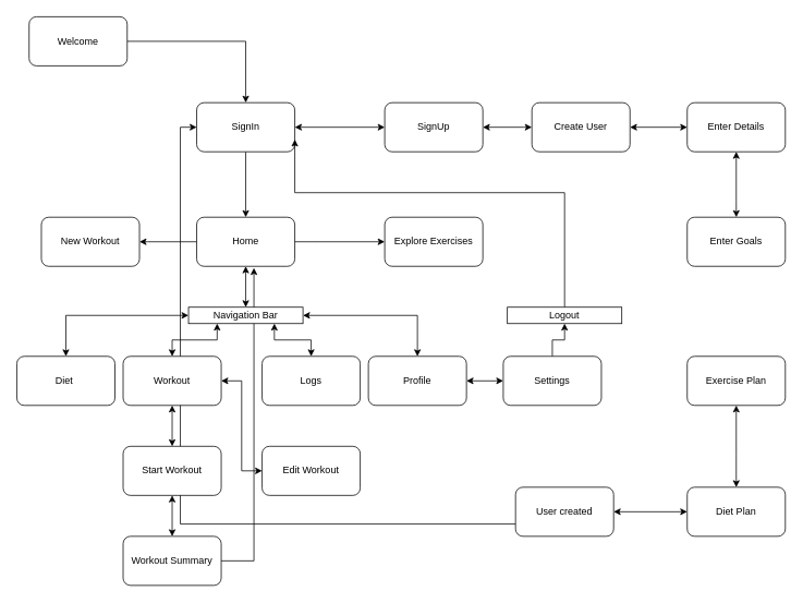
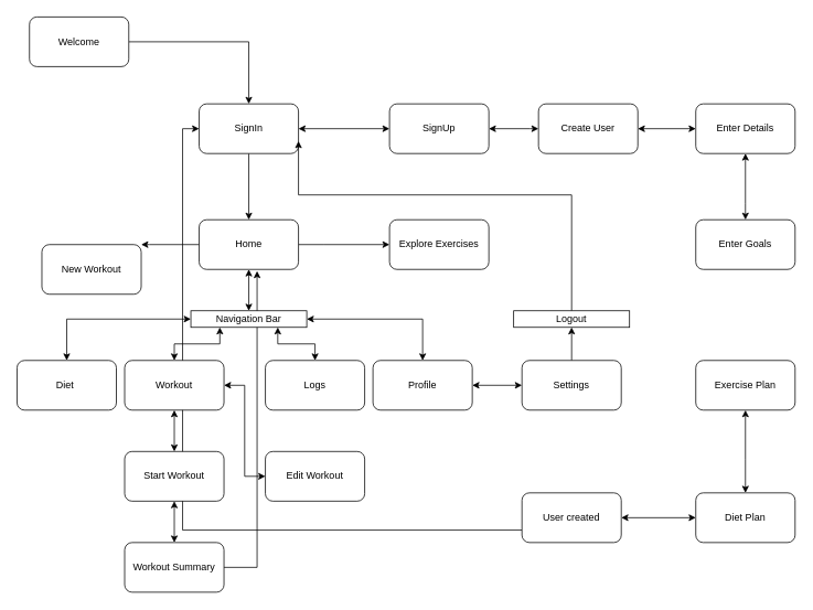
  <mxCell id="0" />
  <mxCell id="1" parent="0" />
  <mxCell id="2" style="edgeStyle=orthogonalEdgeStyle;rounded=0;orthogonalLoop=1;jettySize=auto;html=1;exitX=0;exitY=0.75;exitDx=0;exitDy=0;startArrow=none;startFill=0;endArrow=classic;endFill=1;entryX=0;entryY=0.5;entryDx=0;entryDy=0;" edge="1" parent="1" source="46" target="7"><mxGeometry relative="1" as="geometry"><mxPoint x="234" y="155" as="targetPoint" /></mxGeometry></mxCell>
  <mxCell id="3" style="edgeStyle=orthogonalEdgeStyle;rounded=0;orthogonalLoop=1;jettySize=auto;html=1;entryX=0.5;entryY=0;entryDx=0;entryDy=0;" edge="1" parent="1" source="4" target="7"><mxGeometry relative="1" as="geometry" /></mxCell>
  <mxCell id="4" value="Welcome" style="rounded=1;whiteSpace=wrap;html=1;" vertex="1" parent="1"><mxGeometry x="35" y="20" width="120" height="60" as="geometry" /></mxCell>
  <mxCell id="5" style="edgeStyle=orthogonalEdgeStyle;rounded=0;orthogonalLoop=1;jettySize=auto;html=1;exitX=1;exitY=0.5;exitDx=0;exitDy=0;entryX=0;entryY=0.5;entryDx=0;entryDy=0;startArrow=classic;startFill=1;" edge="1" parent="1" source="7" target="9"><mxGeometry relative="1" as="geometry" /></mxCell>
  <mxCell id="6" style="edgeStyle=orthogonalEdgeStyle;rounded=0;orthogonalLoop=1;jettySize=auto;html=1;exitX=0.5;exitY=1;exitDx=0;exitDy=0;entryX=0.5;entryY=0;entryDx=0;entryDy=0;" edge="1" parent="1" source="7" target="13"><mxGeometry relative="1" as="geometry" /></mxCell>
  <mxCell id="7" value="SignIn" style="rounded=1;whiteSpace=wrap;html=1;" vertex="1" parent="1"><mxGeometry x="240" y="125" width="120" height="60" as="geometry" /></mxCell>
  <mxCell id="8" value="" style="edgeStyle=orthogonalEdgeStyle;rounded=0;orthogonalLoop=1;jettySize=auto;html=1;startArrow=classic;startFill=1;endArrow=classic;endFill=1;" edge="1" parent="1" source="9" target="38"><mxGeometry relative="1" as="geometry"><Array as="points"><mxPoint x="640" y="155" /><mxPoint x="640" y="155" /></Array></mxGeometry></mxCell>
  <mxCell id="9" value="SignUp" style="rounded=1;whiteSpace=wrap;html=1;" vertex="1" parent="1"><mxGeometry x="470" y="125" width="120" height="60" as="geometry" /></mxCell>
  <mxCell id="10" style="edgeStyle=orthogonalEdgeStyle;rounded=0;orthogonalLoop=1;jettySize=auto;html=1;exitX=0.5;exitY=1;exitDx=0;exitDy=0;endArrow=classic;endFill=1;startArrow=classic;startFill=1;" edge="1" parent="1" source="13" target="32"><mxGeometry relative="1" as="geometry" /></mxCell>
  <mxCell id="11" value="" style="edgeStyle=orthogonalEdgeStyle;rounded=0;orthogonalLoop=1;jettySize=auto;html=1;startArrow=none;startFill=0;endArrow=classic;endFill=1;" edge="1" parent="1" source="13" target="24"><mxGeometry relative="1" as="geometry"><Array as="points"><mxPoint x="390" y="295" /><mxPoint x="390" y="295" /></Array></mxGeometry></mxCell>
  <mxCell id="12" value="" style="edgeStyle=orthogonalEdgeStyle;rounded=0;orthogonalLoop=1;jettySize=auto;html=1;startArrow=none;startFill=0;endArrow=classic;endFill=1;" edge="1" parent="1" source="13" target="25"><mxGeometry relative="1" as="geometry"><Array as="points"><mxPoint x="180" y="295" /><mxPoint x="180" y="295" /></Array></mxGeometry></mxCell>
  <mxCell id="13" value="Home" style="rounded=1;whiteSpace=wrap;html=1;" vertex="1" parent="1"><mxGeometry x="240" y="265" width="120" height="60" as="geometry" /></mxCell>
  <mxCell id="14" style="edgeStyle=orthogonalEdgeStyle;rounded=0;orthogonalLoop=1;jettySize=auto;html=1;exitX=0;exitY=0.5;exitDx=0;exitDy=0;startArrow=classic;startFill=1;" edge="1" parent="1" source="32" target="19"><mxGeometry relative="1" as="geometry" /></mxCell>
  <mxCell id="15" style="edgeStyle=orthogonalEdgeStyle;rounded=0;orthogonalLoop=1;jettySize=auto;html=1;exitX=0.75;exitY=1;exitDx=0;exitDy=0;startArrow=classic;startFill=1;" edge="1" parent="1" source="32" target="18"><mxGeometry relative="1" as="geometry" /></mxCell>
  <mxCell id="16" style="edgeStyle=orthogonalEdgeStyle;rounded=0;orthogonalLoop=1;jettySize=auto;html=1;exitX=0.25;exitY=1;exitDx=0;exitDy=0;entryX=0.5;entryY=0;entryDx=0;entryDy=0;startArrow=classic;startFill=1;" edge="1" parent="1" source="32" target="21"><mxGeometry relative="1" as="geometry" /></mxCell>
  <mxCell id="17" style="edgeStyle=orthogonalEdgeStyle;rounded=0;orthogonalLoop=1;jettySize=auto;html=1;entryX=0.5;entryY=0;entryDx=0;entryDy=0;startArrow=classic;startFill=1;" edge="1" parent="1" source="32" target="23"><mxGeometry relative="1" as="geometry"><mxPoint x="510" y="395" as="targetPoint" /></mxGeometry></mxCell>
  <mxCell id="18" value="Logs" style="rounded=1;whiteSpace=wrap;html=1;" vertex="1" parent="1"><mxGeometry x="320" y="435" width="120" height="60" as="geometry" /></mxCell>
  <mxCell id="19" value="Diet&amp;nbsp;" style="rounded=1;whiteSpace=wrap;html=1;" vertex="1" parent="1"><mxGeometry x="20" y="435" width="120" height="60" as="geometry" /></mxCell>
  <mxCell id="20" style="edgeStyle=orthogonalEdgeStyle;rounded=0;orthogonalLoop=1;jettySize=auto;html=1;exitX=0.5;exitY=1;exitDx=0;exitDy=0;entryX=0.5;entryY=0;entryDx=0;entryDy=0;startArrow=classic;startFill=1;endArrow=classic;endFill=1;" edge="1" parent="1" source="21" target="29"><mxGeometry relative="1" as="geometry" /></mxCell>
  <mxCell id="21" value="Workout" style="rounded=1;whiteSpace=wrap;html=1;" vertex="1" parent="1"><mxGeometry x="150" y="435" width="120" height="60" as="geometry" /></mxCell>
  <mxCell id="22" value="" style="edgeStyle=orthogonalEdgeStyle;rounded=0;orthogonalLoop=1;jettySize=auto;html=1;startArrow=classic;startFill=1;endArrow=classic;endFill=1;" edge="1" parent="1" source="23" target="27"><mxGeometry relative="1" as="geometry"><Array as="points"><mxPoint x="630" y="465" /><mxPoint x="630" y="465" /></Array></mxGeometry></mxCell>
  <mxCell id="23" value="Profile" style="rounded=1;whiteSpace=wrap;html=1;" vertex="1" parent="1"><mxGeometry x="450" y="435" width="120" height="60" as="geometry" /></mxCell>
  <mxCell id="24" value="Explore Exercises" style="rounded=1;whiteSpace=wrap;html=1;" vertex="1" parent="1"><mxGeometry x="470" y="265" width="120" height="60" as="geometry" /></mxCell>
- <mxCell id="25" value="New Workout" style="rounded=1;whiteSpace=wrap;html=1;" vertex="1" parent="1"><mxGeometry x="50" y="265" width="120" height="60" as="geometry" /></mxCell>
+ <mxCell id="25" value="New Workout" style="rounded=1;whiteSpace=wrap;html=1;" vertex="1" parent="1"><mxGeometry x="50" y="295" width="120" height="60" as="geometry" /></mxCell>
  <mxCell id="26" value="" style="edgeStyle=orthogonalEdgeStyle;rounded=0;orthogonalLoop=1;jettySize=auto;html=1;startArrow=none;startFill=0;endArrow=classic;endFill=1;" edge="1" parent="1" source="27" target="36"><mxGeometry relative="1" as="geometry" /></mxCell>
- <mxCell id="27" value="Settings" style="rounded=1;whiteSpace=wrap;html=1;" vertex="1" parent="1"><mxGeometry x="615" y="435" width="120" height="60" as="geometry" /></mxCell>
+ <mxCell id="27" value="Settings" style="rounded=1;whiteSpace=wrap;html=1;" vertex="1" parent="1"><mxGeometry x="630" y="435" width="120" height="60" as="geometry" /></mxCell>
  <mxCell id="28" value="" style="edgeStyle=orthogonalEdgeStyle;rounded=0;orthogonalLoop=1;jettySize=auto;html=1;startArrow=classic;startFill=1;endArrow=classic;endFill=1;" edge="1" parent="1" source="29" target="31"><mxGeometry relative="1" as="geometry"><Array as="points"><mxPoint x="210" y="655" /><mxPoint x="210" y="655" /></Array></mxGeometry></mxCell>
  <mxCell id="29" value="Start Workout" style="rounded=1;whiteSpace=wrap;html=1;" vertex="1" parent="1"><mxGeometry x="150" y="545" width="120" height="60" as="geometry" /></mxCell>
  <mxCell id="30" style="edgeStyle=orthogonalEdgeStyle;rounded=0;orthogonalLoop=1;jettySize=auto;html=1;startArrow=none;startFill=0;endArrow=classic;endFill=1;" edge="1" parent="1" source="31"><mxGeometry relative="1" as="geometry"><mxPoint x="310" y="327" as="targetPoint" /><Array as="points"><mxPoint x="310" y="685" /></Array></mxGeometry></mxCell>
  <mxCell id="31" value="Workout Summary" style="rounded=1;whiteSpace=wrap;html=1;" vertex="1" parent="1"><mxGeometry x="150" y="655" width="120" height="60" as="geometry" /></mxCell>
  <mxCell id="32" value="Navigation Bar" style="rounded=0;whiteSpace=wrap;html=1;" vertex="1" parent="1"><mxGeometry x="230" y="375" width="140" height="20" as="geometry" /></mxCell>
  <mxCell id="33" style="edgeStyle=orthogonalEdgeStyle;rounded=0;orthogonalLoop=1;jettySize=auto;html=1;entryX=1;entryY=0.5;entryDx=0;entryDy=0;startArrow=classic;startFill=1;endArrow=classic;endFill=1;" edge="1" parent="1" source="34" target="21"><mxGeometry relative="1" as="geometry" /></mxCell>
  <mxCell id="34" value="Edit Workout" style="rounded=1;whiteSpace=wrap;html=1;" vertex="1" parent="1"><mxGeometry x="320" y="545" width="120" height="60" as="geometry" /></mxCell>
  <mxCell id="35" style="edgeStyle=orthogonalEdgeStyle;rounded=0;orthogonalLoop=1;jettySize=auto;html=1;startArrow=none;startFill=0;endArrow=classic;endFill=1;entryX=1;entryY=0.75;entryDx=0;entryDy=0;" edge="1" parent="1" source="36" target="7"><mxGeometry relative="1" as="geometry"><mxPoint x="690" y="335" as="targetPoint" /><Array as="points"><mxPoint x="690" y="235" /><mxPoint x="360" y="235" /></Array></mxGeometry></mxCell>
  <mxCell id="36" value="Logout" style="rounded=0;whiteSpace=wrap;html=1;" vertex="1" parent="1"><mxGeometry x="620" y="375" width="140" height="20" as="geometry" /></mxCell>
  <mxCell id="37" style="edgeStyle=orthogonalEdgeStyle;rounded=0;orthogonalLoop=1;jettySize=auto;html=1;entryX=0;entryY=0.5;entryDx=0;entryDy=0;startArrow=classic;startFill=1;endArrow=classic;endFill=1;" edge="1" parent="1" source="38" target="40"><mxGeometry relative="1" as="geometry" /></mxCell>
  <mxCell id="38" value="Create User" style="rounded=1;whiteSpace=wrap;html=1;" vertex="1" parent="1"><mxGeometry x="650" y="125" width="120" height="60" as="geometry" /></mxCell>
  <mxCell id="39" value="" style="edgeStyle=orthogonalEdgeStyle;rounded=0;orthogonalLoop=1;jettySize=auto;html=1;startArrow=classic;startFill=1;endArrow=classic;endFill=1;" edge="1" parent="1" source="40" target="41"><mxGeometry relative="1" as="geometry"><Array as="points"><mxPoint x="900" y="245" /><mxPoint x="900" y="245" /></Array></mxGeometry></mxCell>
  <mxCell id="40" value="Enter Details" style="rounded=1;whiteSpace=wrap;html=1;" vertex="1" parent="1"><mxGeometry x="840" y="125" width="120" height="60" as="geometry" /></mxCell>
  <mxCell id="41" value="Enter Goals" style="rounded=1;whiteSpace=wrap;html=1;" vertex="1" parent="1"><mxGeometry x="840" y="265" width="120" height="60" as="geometry" /></mxCell>
  <mxCell id="42" value="" style="edgeStyle=orthogonalEdgeStyle;rounded=0;orthogonalLoop=1;jettySize=auto;html=1;startArrow=classic;startFill=1;endArrow=classic;endFill=1;" edge="1" parent="1" source="43" target="44"><mxGeometry relative="1" as="geometry"><Array as="points"><mxPoint x="900" y="555" /><mxPoint x="900" y="555" /></Array></mxGeometry></mxCell>
  <mxCell id="43" value="Exercise Plan" style="rounded=1;whiteSpace=wrap;html=1;" vertex="1" parent="1"><mxGeometry x="840" y="435" width="120" height="60" as="geometry" /></mxCell>
  <mxCell id="44" value="Diet Plan" style="rounded=1;whiteSpace=wrap;html=1;" vertex="1" parent="1"><mxGeometry x="840" y="595" width="120" height="60" as="geometry" /></mxCell>
  <mxCell id="45" style="edgeStyle=orthogonalEdgeStyle;rounded=0;orthogonalLoop=1;jettySize=auto;html=1;exitX=1;exitY=0.5;exitDx=0;exitDy=0;startArrow=classic;startFill=1;endArrow=classic;endFill=1;entryX=0;entryY=0.5;entryDx=0;entryDy=0;" edge="1" parent="1" source="46" target="44"><mxGeometry relative="1" as="geometry"><mxPoint x="830" y="605" as="targetPoint" /></mxGeometry></mxCell>
  <mxCell id="46" value="User created" style="rounded=1;whiteSpace=wrap;html=1;" vertex="1" parent="1"><mxGeometry x="630" y="595" width="120" height="60" as="geometry" /></mxCell>
